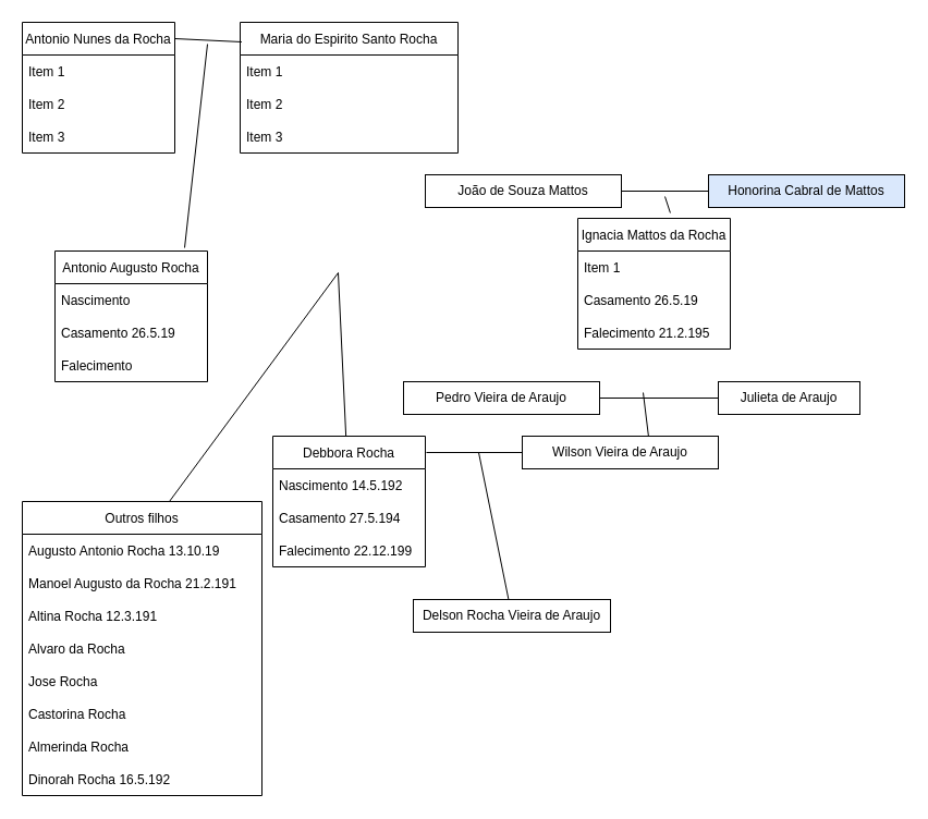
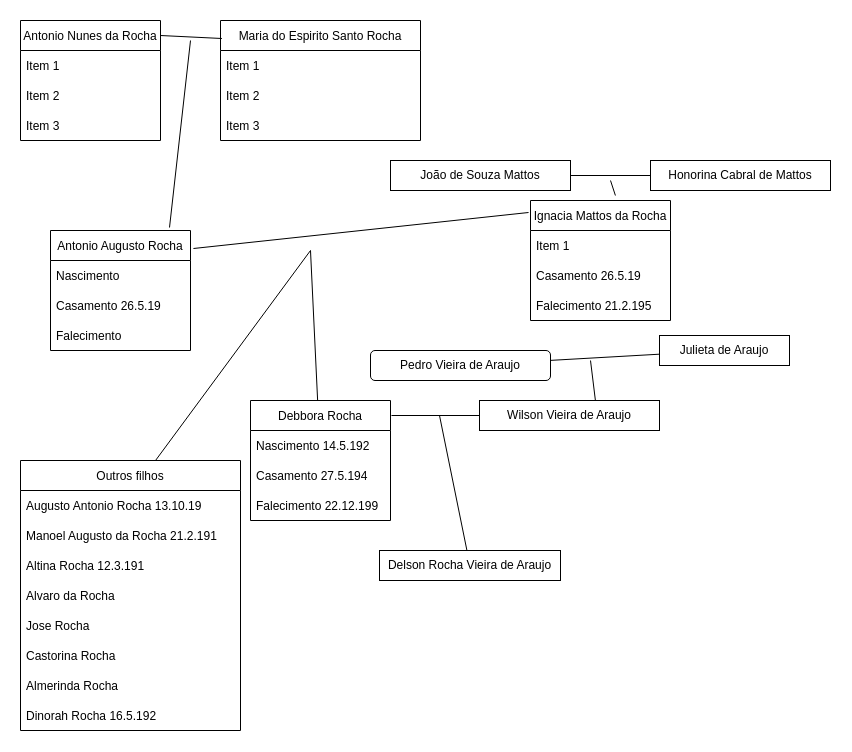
  <mxCell id="0" />
  <mxCell id="1" parent="0" />
  <mxCell id="2" value="Delson Rocha Vieira de Araujo" style="rounded=0;whiteSpace=wrap;html=1;" vertex="1" parent="1"><mxGeometry x="379" y="550" width="181" height="30" as="geometry" /></mxCell>
  <mxCell id="3" value="Wilson Vieira de Araujo" style="rounded=0;whiteSpace=wrap;html=1;" vertex="1" parent="1"><mxGeometry x="479" y="400" width="180" height="30" as="geometry" /></mxCell>
  <mxCell id="4" value="" style="endArrow=none;html=1;rounded=0;exitX=1.007;exitY=0.125;exitDx=0;exitDy=0;exitPerimeter=0;" edge="1" parent="1" source="6" target="3"><mxGeometry width="50" height="50" relative="1" as="geometry"><mxPoint x="392" y="414" as="sourcePoint" /><mxPoint x="479" y="295" as="targetPoint" /></mxGeometry></mxCell>
  <mxCell id="5" value="" style="endArrow=none;html=1;rounded=0;" edge="1" parent="1" source="2"><mxGeometry width="50" height="50" relative="1" as="geometry"><mxPoint x="429" y="345" as="sourcePoint" /><mxPoint x="439" y="415" as="targetPoint" /></mxGeometry></mxCell>
  <mxCell id="6" value="Debbora Rocha" style="swimlane;fontStyle=0;childLayout=stackLayout;horizontal=1;startSize=30;horizontalStack=0;resizeParent=1;resizeParentMax=0;resizeLast=0;collapsible=1;marginBottom=0;" vertex="1" parent="1"><mxGeometry x="250" y="400" width="140" height="120" as="geometry"><mxRectangle x="340" y="280" width="60" height="30" as="alternateBounds" /></mxGeometry></mxCell>
  <mxCell id="7" value="Nascimento 14.5.192" style="text;strokeColor=none;fillColor=none;align=left;verticalAlign=middle;spacingLeft=4;spacingRight=4;overflow=hidden;points=[[0,0.5],[1,0.5]];portConstraint=eastwest;rotatable=0;" vertex="1" parent="6"><mxGeometry y="30" width="140" height="30" as="geometry" /></mxCell>
  <mxCell id="8" value="Casamento 27.5.194" style="text;strokeColor=none;fillColor=none;align=left;verticalAlign=middle;spacingLeft=4;spacingRight=4;overflow=hidden;points=[[0,0.5],[1,0.5]];portConstraint=eastwest;rotatable=0;" vertex="1" parent="6"><mxGeometry y="60" width="140" height="30" as="geometry" /></mxCell>
  <mxCell id="9" value="Falecimento 22.12.199" style="text;strokeColor=none;fillColor=none;align=left;verticalAlign=middle;spacingLeft=4;spacingRight=4;overflow=hidden;points=[[0,0.5],[1,0.5]];portConstraint=eastwest;rotatable=0;" vertex="1" parent="6"><mxGeometry y="90" width="140" height="30" as="geometry" /></mxCell>
  <mxCell id="10" value="Antonio Augusto Rocha" style="swimlane;fontStyle=0;childLayout=stackLayout;horizontal=1;startSize=30;horizontalStack=0;resizeParent=1;resizeParentMax=0;resizeLast=0;collapsible=1;marginBottom=0;" vertex="1" parent="1"><mxGeometry x="50" y="230" width="140" height="120" as="geometry" /></mxCell>
  <mxCell id="11" value="Nascimento" style="text;strokeColor=none;fillColor=none;align=left;verticalAlign=middle;spacingLeft=4;spacingRight=4;overflow=hidden;points=[[0,0.5],[1,0.5]];portConstraint=eastwest;rotatable=0;" vertex="1" parent="10"><mxGeometry y="30" width="140" height="30" as="geometry" /></mxCell>
  <mxCell id="12" value="Casamento 26.5.19" style="text;strokeColor=none;fillColor=none;align=left;verticalAlign=middle;spacingLeft=4;spacingRight=4;overflow=hidden;points=[[0,0.5],[1,0.5]];portConstraint=eastwest;rotatable=0;" vertex="1" parent="10"><mxGeometry y="60" width="140" height="30" as="geometry" /></mxCell>
  <mxCell id="13" value="Falecimento" style="text;strokeColor=none;fillColor=none;align=left;verticalAlign=middle;spacingLeft=4;spacingRight=4;overflow=hidden;points=[[0,0.5],[1,0.5]];portConstraint=eastwest;rotatable=0;" vertex="1" parent="10"><mxGeometry y="90" width="140" height="30" as="geometry" /></mxCell>
+ <mxCell id="14" value="" style="endArrow=none;html=1;rounded=0;exitX=1.021;exitY=0.15;exitDx=0;exitDy=0;exitPerimeter=0;entryX=-0.014;entryY=0.1;entryDx=0;entryDy=0;entryPerimeter=0;" edge="1" parent="1" source="10" target="43"><mxGeometry width="50" height="50" relative="1" as="geometry"><mxPoint x="400" y="220" as="sourcePoint" /><mxPoint x="540" y="229.736" as="targetPoint" /></mxGeometry></mxCell>
  <mxCell id="15" value="" style="endArrow=none;html=1;rounded=0;" edge="1" parent="1" source="6"><mxGeometry width="50" height="50" relative="1" as="geometry"><mxPoint x="400" y="220" as="sourcePoint" /><mxPoint x="310" y="250" as="targetPoint" /></mxGeometry></mxCell>
- <mxCell id="16" value="Pedro Vieira de Araujo" style="rounded=0;whiteSpace=wrap;html=1;" vertex="1" parent="1"><mxGeometry x="370" y="350" width="180" height="30" as="geometry" /></mxCell>
- <mxCell id="17" value="Julieta de Araujo" style="rounded=0;whiteSpace=wrap;html=1;" vertex="1" parent="1"><mxGeometry x="659" y="350" width="130" height="30" as="geometry" /></mxCell>
+ <mxCell id="16" value="Pedro Vieira de Araujo" style="whiteSpace=wrap;html=1;rounded=1;" vertex="1" parent="1"><mxGeometry x="370" y="350" width="180" height="30" as="geometry" /></mxCell>
+ <mxCell id="17" value="Julieta de Araujo" style="rounded=0;whiteSpace=wrap;html=1;" vertex="1" parent="1"><mxGeometry x="659" y="335" width="130" height="30" as="geometry" /></mxCell>
  <mxCell id="18" value="" style="endArrow=none;html=1;rounded=0;" edge="1" parent="1" source="16" target="17"><mxGeometry width="50" height="50" relative="1" as="geometry"><mxPoint x="400" y="220" as="sourcePoint" /><mxPoint x="450" y="170" as="targetPoint" /></mxGeometry></mxCell>
  <mxCell id="19" value="" style="endArrow=none;html=1;rounded=0;exitX=0.644;exitY=0;exitDx=0;exitDy=0;exitPerimeter=0;" edge="1" parent="1" source="3"><mxGeometry width="50" height="50" relative="1" as="geometry"><mxPoint x="400" y="220" as="sourcePoint" /><mxPoint x="590" y="360" as="targetPoint" /></mxGeometry></mxCell>
  <mxCell id="20" value="Antonio Nunes da Rocha" style="swimlane;fontStyle=0;childLayout=stackLayout;horizontal=1;startSize=30;horizontalStack=0;resizeParent=1;resizeParentMax=0;resizeLast=0;collapsible=1;marginBottom=0;" vertex="1" parent="1"><mxGeometry x="20" y="20" width="140" height="120" as="geometry" /></mxCell>
  <mxCell id="21" value="Item 1" style="text;strokeColor=none;fillColor=none;align=left;verticalAlign=middle;spacingLeft=4;spacingRight=4;overflow=hidden;points=[[0,0.5],[1,0.5]];portConstraint=eastwest;rotatable=0;" vertex="1" parent="20"><mxGeometry y="30" width="140" height="30" as="geometry" /></mxCell>
  <mxCell id="22" value="Item 2" style="text;strokeColor=none;fillColor=none;align=left;verticalAlign=middle;spacingLeft=4;spacingRight=4;overflow=hidden;points=[[0,0.5],[1,0.5]];portConstraint=eastwest;rotatable=0;" vertex="1" parent="20"><mxGeometry y="60" width="140" height="30" as="geometry" /></mxCell>
  <mxCell id="23" value="Item 3" style="text;strokeColor=none;fillColor=none;align=left;verticalAlign=middle;spacingLeft=4;spacingRight=4;overflow=hidden;points=[[0,0.5],[1,0.5]];portConstraint=eastwest;rotatable=0;" vertex="1" parent="20"><mxGeometry y="90" width="140" height="30" as="geometry" /></mxCell>
  <mxCell id="24" value="Maria do Espirito Santo Rocha" style="swimlane;fontStyle=0;childLayout=stackLayout;horizontal=1;startSize=30;horizontalStack=0;resizeParent=1;resizeParentMax=0;resizeLast=0;collapsible=1;marginBottom=0;" vertex="1" parent="1"><mxGeometry x="220" y="20" width="200" height="120" as="geometry" /></mxCell>
  <mxCell id="25" value="Item 1" style="text;strokeColor=none;fillColor=none;align=left;verticalAlign=middle;spacingLeft=4;spacingRight=4;overflow=hidden;points=[[0,0.5],[1,0.5]];portConstraint=eastwest;rotatable=0;" vertex="1" parent="24"><mxGeometry y="30" width="200" height="30" as="geometry" /></mxCell>
  <mxCell id="26" value="Item 2" style="text;strokeColor=none;fillColor=none;align=left;verticalAlign=middle;spacingLeft=4;spacingRight=4;overflow=hidden;points=[[0,0.5],[1,0.5]];portConstraint=eastwest;rotatable=0;" vertex="1" parent="24"><mxGeometry y="60" width="200" height="30" as="geometry" /></mxCell>
  <mxCell id="27" value="Item 3" style="text;strokeColor=none;fillColor=none;align=left;verticalAlign=middle;spacingLeft=4;spacingRight=4;overflow=hidden;points=[[0,0.5],[1,0.5]];portConstraint=eastwest;rotatable=0;" vertex="1" parent="24"><mxGeometry y="90" width="200" height="30" as="geometry" /></mxCell>
  <mxCell id="28" value="" style="endArrow=none;html=1;rounded=0;exitX=1;exitY=0.125;exitDx=0;exitDy=0;exitPerimeter=0;entryX=0.007;entryY=0.15;entryDx=0;entryDy=0;entryPerimeter=0;" edge="1" parent="1" source="20" target="24"><mxGeometry width="50" height="50" relative="1" as="geometry"><mxPoint x="160" y="30" as="sourcePoint" /><mxPoint x="210" y="-20" as="targetPoint" /></mxGeometry></mxCell>
  <mxCell id="29" value="" style="endArrow=none;html=1;rounded=0;exitX=0.85;exitY=-0.025;exitDx=0;exitDy=0;exitPerimeter=0;" edge="1" parent="1" source="10"><mxGeometry width="50" height="50" relative="1" as="geometry"><mxPoint x="160" y="230" as="sourcePoint" /><mxPoint x="190" y="40" as="targetPoint" /></mxGeometry></mxCell>
  <mxCell id="30" value="" style="endArrow=none;html=1;rounded=0;" edge="1" parent="1"><mxGeometry width="50" height="50" relative="1" as="geometry"><mxPoint x="155" y="460" as="sourcePoint" /><mxPoint x="310" y="250" as="targetPoint" /></mxGeometry></mxCell>
  <mxCell id="31" value="Outros filhos" style="swimlane;fontStyle=0;childLayout=stackLayout;horizontal=1;startSize=30;horizontalStack=0;resizeParent=1;resizeParentMax=0;resizeLast=0;collapsible=1;marginBottom=0;" vertex="1" parent="1"><mxGeometry x="20" y="460" width="220" height="270" as="geometry" /></mxCell>
  <mxCell id="32" value="Augusto Antonio Rocha 13.10.19" style="text;strokeColor=none;fillColor=none;align=left;verticalAlign=middle;spacingLeft=4;spacingRight=4;overflow=hidden;points=[[0,0.5],[1,0.5]];portConstraint=eastwest;rotatable=0;" vertex="1" parent="31"><mxGeometry y="30" width="220" height="30" as="geometry" /></mxCell>
  <mxCell id="33" value="Manoel Augusto da Rocha 21.2.191" style="text;strokeColor=none;fillColor=none;align=left;verticalAlign=middle;spacingLeft=4;spacingRight=4;overflow=hidden;points=[[0,0.5],[1,0.5]];portConstraint=eastwest;rotatable=0;" vertex="1" parent="31"><mxGeometry y="60" width="220" height="30" as="geometry" /></mxCell>
  <mxCell id="34" value="Altina Rocha 12.3.191" style="text;strokeColor=none;fillColor=none;align=left;verticalAlign=middle;spacingLeft=4;spacingRight=4;overflow=hidden;points=[[0,0.5],[1,0.5]];portConstraint=eastwest;rotatable=0;" vertex="1" parent="31"><mxGeometry y="90" width="220" height="30" as="geometry" /></mxCell>
  <mxCell id="35" value="Alvaro da Rocha" style="text;strokeColor=none;fillColor=none;align=left;verticalAlign=middle;spacingLeft=4;spacingRight=4;overflow=hidden;points=[[0,0.5],[1,0.5]];portConstraint=eastwest;rotatable=0;" vertex="1" parent="31"><mxGeometry y="120" width="220" height="30" as="geometry" /></mxCell>
  <mxCell id="36" value="Jose Rocha" style="text;strokeColor=none;fillColor=none;align=left;verticalAlign=middle;spacingLeft=4;spacingRight=4;overflow=hidden;points=[[0,0.5],[1,0.5]];portConstraint=eastwest;rotatable=0;" vertex="1" parent="31"><mxGeometry y="150" width="220" height="30" as="geometry" /></mxCell>
  <mxCell id="37" value="Castorina Rocha" style="text;strokeColor=none;fillColor=none;align=left;verticalAlign=middle;spacingLeft=4;spacingRight=4;overflow=hidden;points=[[0,0.5],[1,0.5]];portConstraint=eastwest;rotatable=0;" vertex="1" parent="31"><mxGeometry y="180" width="220" height="30" as="geometry" /></mxCell>
  <mxCell id="38" value="Almerinda Rocha" style="text;strokeColor=none;fillColor=none;align=left;verticalAlign=middle;spacingLeft=4;spacingRight=4;overflow=hidden;points=[[0,0.5],[1,0.5]];portConstraint=eastwest;rotatable=0;" vertex="1" parent="31"><mxGeometry y="210" width="220" height="30" as="geometry" /></mxCell>
  <mxCell id="39" value="Dinorah Rocha 16.5.192 " style="text;strokeColor=none;fillColor=none;align=left;verticalAlign=middle;spacingLeft=4;spacingRight=4;overflow=hidden;points=[[0,0.5],[1,0.5]];portConstraint=eastwest;rotatable=0;" vertex="1" parent="31"><mxGeometry y="240" width="220" height="30" as="geometry" /></mxCell>
  <mxCell id="40" value="João de Souza Mattos" style="rounded=0;whiteSpace=wrap;html=1;" vertex="1" parent="1"><mxGeometry x="390" y="160" width="180" height="30" as="geometry" /></mxCell>
- <mxCell id="41" value="Honorina Cabral de Mattos" style="rounded=0;whiteSpace=wrap;html=1;fillColor=#dae8fc;" vertex="1" parent="1"><mxGeometry x="650" y="160" width="180" height="30" as="geometry" /></mxCell>
+ <mxCell id="41" value="Honorina Cabral de Mattos" style="rounded=0;whiteSpace=wrap;html=1;" vertex="1" parent="1"><mxGeometry x="650" y="160" width="180" height="30" as="geometry" /></mxCell>
  <mxCell id="42" value="" style="endArrow=none;html=1;rounded=0;entryX=0;entryY=0.5;entryDx=0;entryDy=0;" edge="1" parent="1" source="40" target="41"><mxGeometry width="50" height="50" relative="1" as="geometry"><mxPoint x="570" y="180" as="sourcePoint" /><mxPoint x="620" y="130" as="targetPoint" /></mxGeometry></mxCell>
  <mxCell id="43" value="Ignacia Mattos da Rocha" style="swimlane;fontStyle=0;childLayout=stackLayout;horizontal=1;startSize=30;horizontalStack=0;resizeParent=1;resizeParentMax=0;resizeLast=0;collapsible=1;marginBottom=0;" vertex="1" parent="1"><mxGeometry x="530" y="200" width="140" height="120" as="geometry" /></mxCell>
  <mxCell id="44" value="Item 1" style="text;strokeColor=none;fillColor=none;align=left;verticalAlign=middle;spacingLeft=4;spacingRight=4;overflow=hidden;points=[[0,0.5],[1,0.5]];portConstraint=eastwest;rotatable=0;" vertex="1" parent="43"><mxGeometry y="30" width="140" height="30" as="geometry" /></mxCell>
  <mxCell id="45" value="Casamento 26.5.19" style="text;strokeColor=none;fillColor=none;align=left;verticalAlign=middle;spacingLeft=4;spacingRight=4;overflow=hidden;points=[[0,0.5],[1,0.5]];portConstraint=eastwest;rotatable=0;" vertex="1" parent="43"><mxGeometry y="60" width="140" height="30" as="geometry" /></mxCell>
  <mxCell id="46" value="Falecimento 21.2.195" style="text;strokeColor=none;fillColor=none;align=left;verticalAlign=middle;spacingLeft=4;spacingRight=4;overflow=hidden;points=[[0,0.5],[1,0.5]];portConstraint=eastwest;rotatable=0;" vertex="1" parent="43"><mxGeometry y="90" width="140" height="30" as="geometry" /></mxCell>
  <mxCell id="47" value="" style="endArrow=none;html=1;rounded=0;exitX=0.644;exitY=0;exitDx=0;exitDy=0;exitPerimeter=0;" edge="1" parent="1"><mxGeometry width="50" height="50" relative="1" as="geometry"><mxPoint x="614.92" y="195" as="sourcePoint" /><mxPoint x="610" y="180" as="targetPoint" /></mxGeometry></mxCell>
